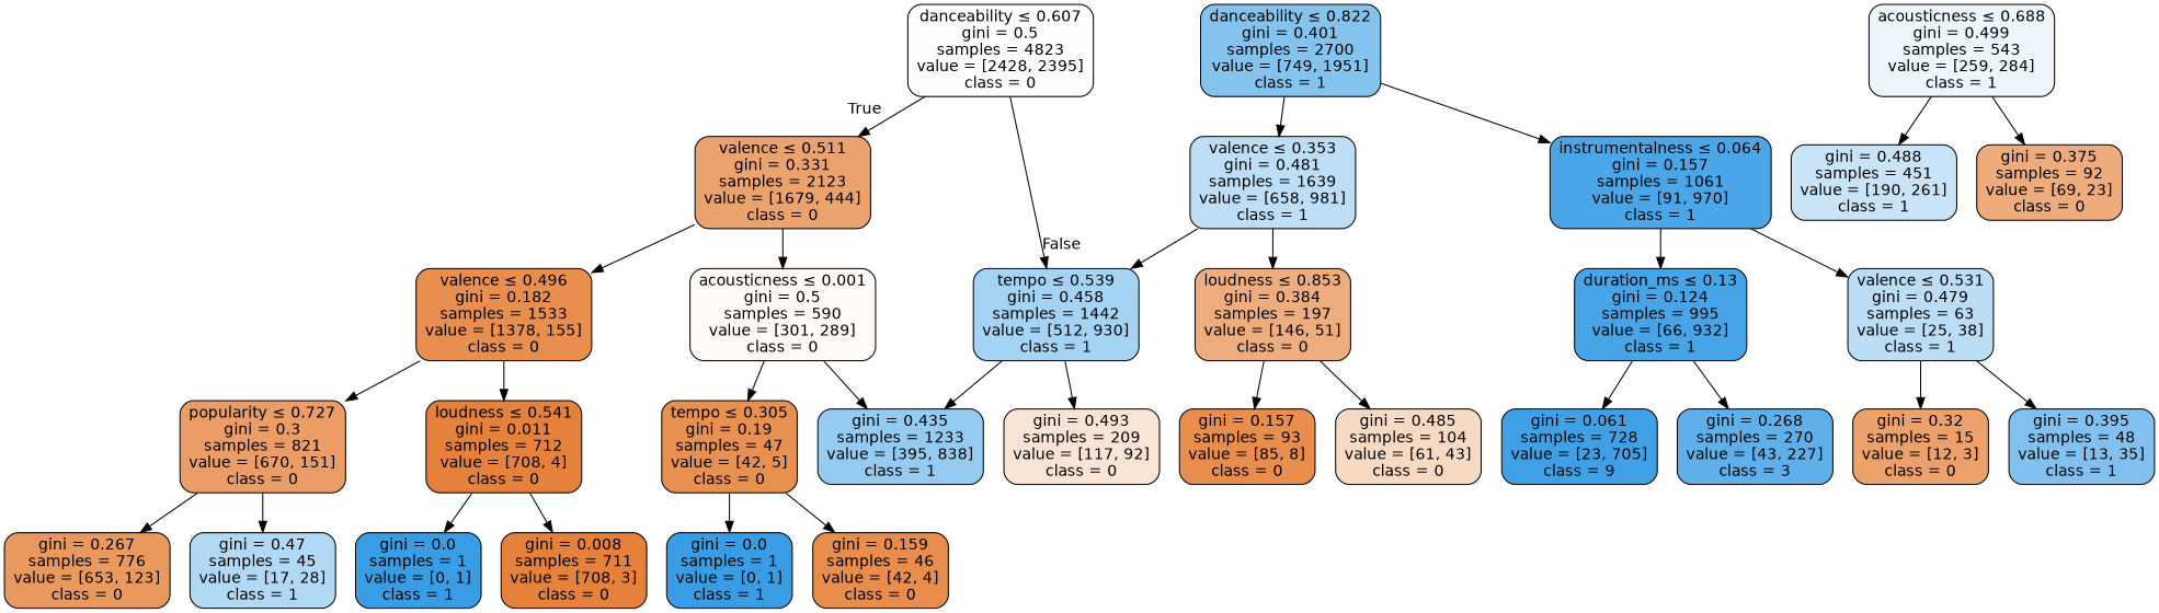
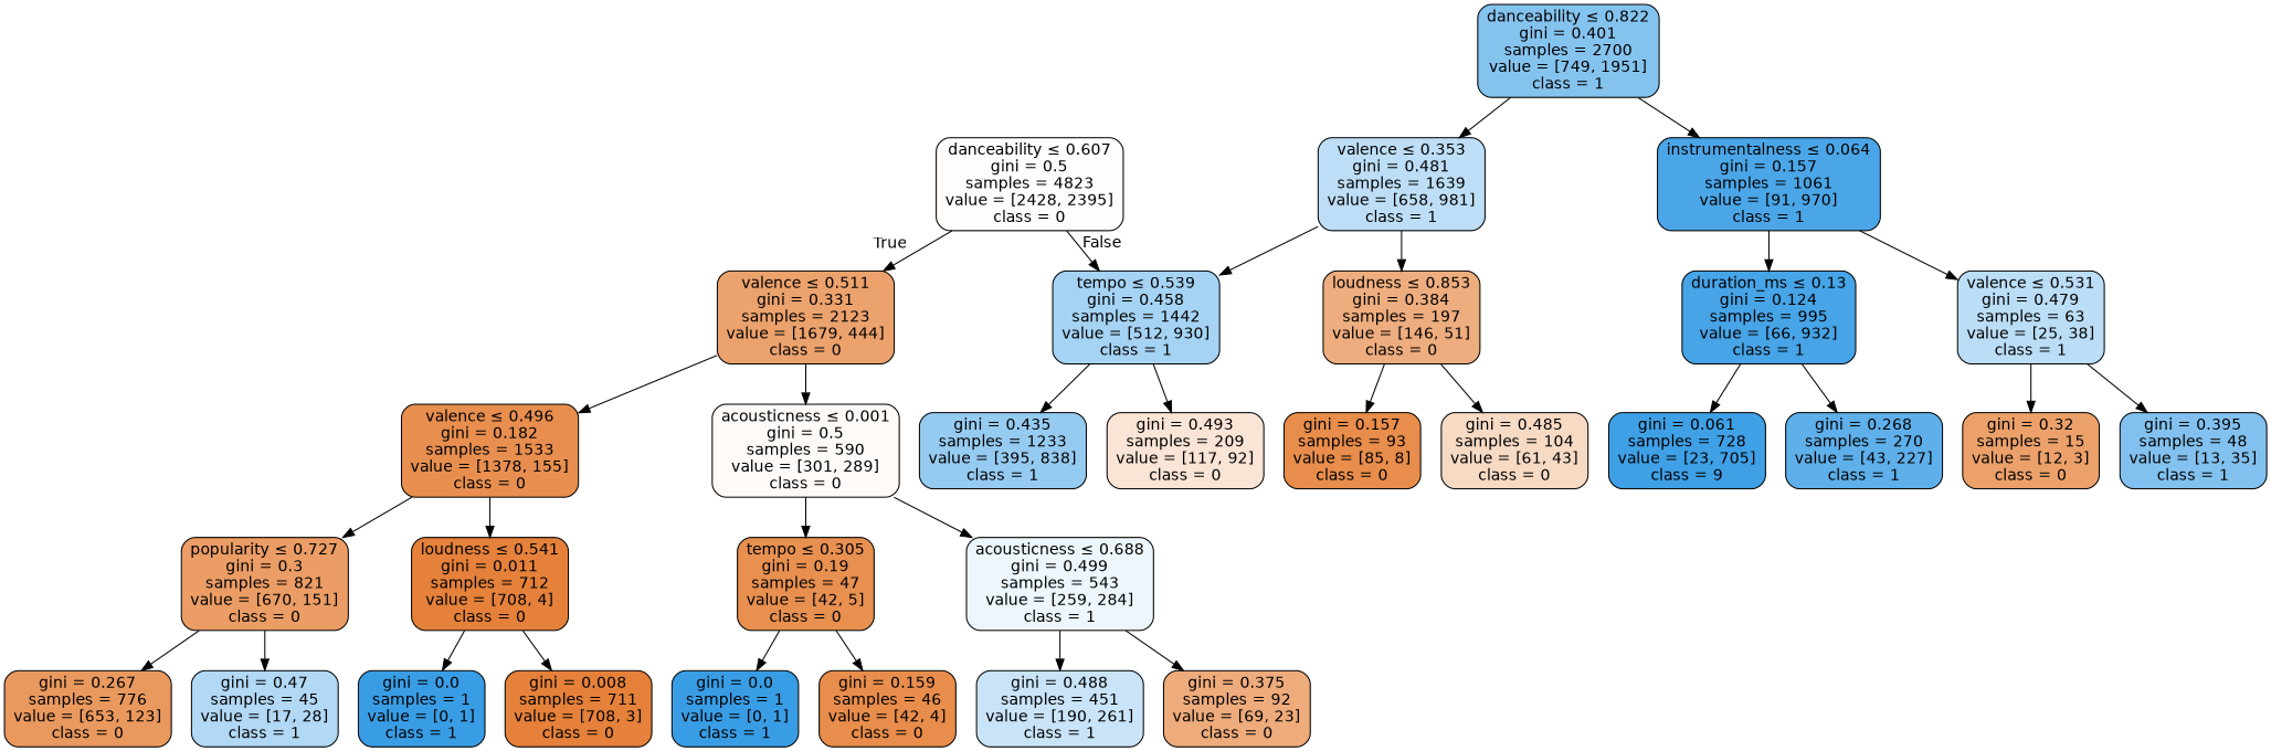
  digraph {
    node [color=black fillcolor="#e58139fe" fontname=helvetica shape=box style="filled, rounded"]
    edge [fontname=helvetica]
    n1 [fillcolor="#e5813903" label=<danceability &le; 0.607<br/>gini = 0.5<br/>samples = 4823<br/>value = [2428, 2395]<br/>class = 0>]
    n2 [fillcolor="#e58139bc" label=<valence &le; 0.511<br/>gini = 0.331<br/>samples = 2123<br/>value = [1679, 444]<br/>class = 0>]
    n3 [fillcolor="#399de573" label=<tempo &le; 0.539<br/>gini = 0.458<br/>samples = 1442<br/>value = [512, 930]<br/>class = 1>]
    n4 [fillcolor="#e58139e2" label=<valence &le; 0.496<br/>gini = 0.182<br/>samples = 1533<br/>value = [1378, 155]<br/>class = 0>]
    n5 [fillcolor="#e581390a" label=<acousticness &le; 0.001<br/>gini = 0.5<br/>samples = 590<br/>value = [301, 289]<br/>class = 0>]
    n6 [fillcolor="#399de59d" label=<danceability &le; 0.822<br/>gini = 0.401<br/>samples = 2700<br/>value = [749, 1951]<br/>class = 1>]
    n7 [fillcolor="#399de554" label=<valence &le; 0.353<br/>gini = 0.481<br/>samples = 1639<br/>value = [658, 981]<br/>class = 1>]
    n8 [fillcolor="#399de5e7" label=<instrumentalness &le; 0.064<br/>gini = 0.157<br/>samples = 1061<br/>value = [91, 970]<br/>class = 1>]
    n9 [fillcolor="#e58139c6" label=<popularity &le; 0.727<br/>gini = 0.3<br/>samples = 821<br/>value = [670, 151]<br/>class = 0>]
    n10 [label=<loudness &le; 0.541<br/>gini = 0.011<br/>samples = 712<br/>value = [708, 4]<br/>class = 0>]
    n11 [fillcolor="#e58139e1" label=<tempo &le; 0.305<br/>gini = 0.19<br/>samples = 47<br/>value = [42, 5]<br/>class = 0>]
    n12 [fillcolor="#399de516" label=<acousticness &le; 0.688<br/>gini = 0.499<br/>samples = 543<br/>value = [259, 284]<br/>class = 1>]
    n13 [fillcolor="#e58139cf" label=<gini = 0.267<br/>samples = 776<br/>value = [653, 123]<br/>class = 0>]
    n14 [fillcolor="#399de564" label=<gini = 0.47<br/>samples = 45<br/>value = [17, 28]<br/>class = 1>]
    n15 [fillcolor="#399de5ff" label=<gini = 0.0<br/>samples = 1<br/>value = [0, 1]<br/>class = 1>]
    n16 [label=<gini = 0.008<br/>samples = 711<br/>value = [708, 3]<br/>class = 0>]
    n17 [fillcolor="#399de5ff" label=<gini = 0.0<br/>samples = 1<br/>value = [0, 1]<br/>class = 1>]
    n18 [fillcolor="#e58139e7" label=<gini = 0.159<br/>samples = 46<br/>value = [42, 4]<br/>class = 0>]
    n19 [fillcolor="#399de545" label=<gini = 0.488<br/>samples = 451<br/>value = [190, 261]<br/>class = 1>]
    n20 [fillcolor="#e58139aa" label=<gini = 0.375<br/>samples = 92<br/>value = [69, 23]<br/>class = 0>]
    n21 [fillcolor="#e58139a6" label=<loudness &le; 0.853<br/>gini = 0.384<br/>samples = 197<br/>value = [146, 51]<br/>class = 0>]
    n22 [fillcolor="#399de5ed" label=<duration_ms &le; 0.13<br/>gini = 0.124<br/>samples = 995<br/>value = [66, 932]<br/>class = 1>]
    n23 [fillcolor="#399de557" label=<valence &le; 0.531<br/>gini = 0.479<br/>samples = 63<br/>value = [25, 38]<br/>class = 1>]
    n24 [fillcolor="#e58139e7" label=<gini = 0.157<br/>samples = 93<br/>value = [85, 8]<br/>class = 0>]
    n25 [fillcolor="#e581394b" label=<gini = 0.485<br/>samples = 104<br/>value = [61, 43]<br/>class = 0>]
    n26 [fillcolor="#399de587" label=<gini = 0.435<br/>samples = 1233<br/>value = [395, 838]<br/>class = 1>]
    n27 [fillcolor="#e5813936" label=<gini = 0.493<br/>samples = 209<br/>value = [117, 92]<br/>class = 0>]
    n28 [fillcolor="#399de5f7" label=<gini = 0.061<br/>samples = 728<br/>value = [23, 705]<br/>class = 9>]
-   n29 [fillcolor="#399de5cf" label=<gini = 0.268<br/>samples = 270<br/>value = [43, 227]<br/>class = 3>]
+   n29 [fillcolor="#399de5cf" label=<gini = 0.268<br/>samples = 270<br/>value = [43, 227]<br/>class = 1>]
    n30 [fillcolor="#e58139bf" label=<gini = 0.32<br/>samples = 15<br/>value = [12, 3]<br/>class = 0>]
    n31 [fillcolor="#399de5a0" label=<gini = 0.395<br/>samples = 48<br/>value = [13, 35]<br/>class = 1>]
    n1 -> n2 [headlabel=True labelangle=45 labeldistance=2.5]
    n1 -> n3 [headlabel=False labelangle=-45 labeldistance=2.5]
    n2 -> n4
    n2 -> n5
    n3 -> n26
    n3 -> n27
    n4 -> n9
    n4 -> n10
    n5 -> n11
-   n5 -> n26
+   n5 -> n12
    n6 -> n7
    n6 -> n8
    n7 -> n3
    n7 -> n21
    n8 -> n22
    n8 -> n23
    n9 -> n13
    n9 -> n14
    n10 -> n15
    n10 -> n16
    n11 -> n17
    n11 -> n18
    n12 -> n19
    n12 -> n20
    n21 -> n24
    n21 -> n25
    n22 -> n28
    n22 -> n29
    n23 -> n30
    n23 -> n31
  }
